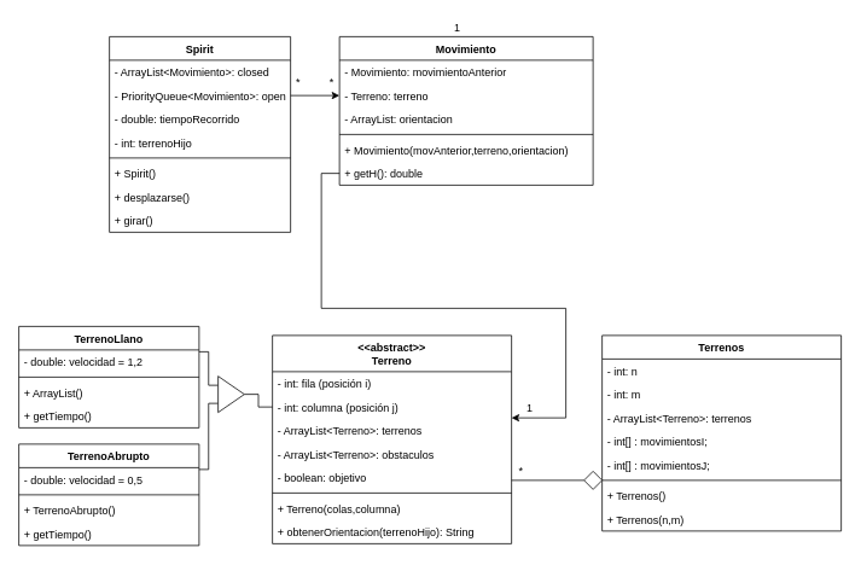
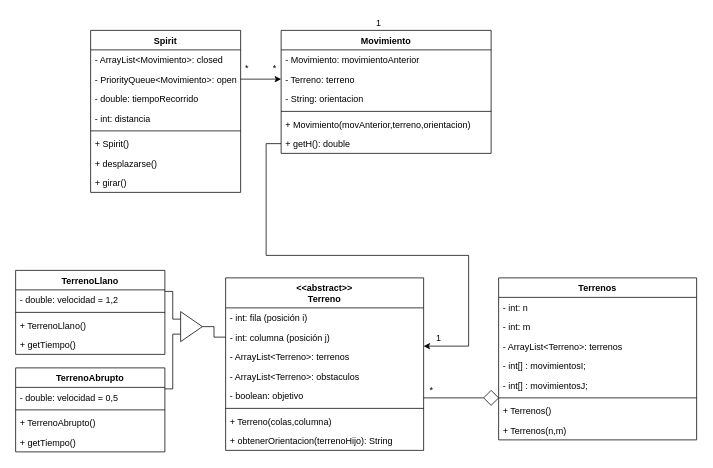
  <mxCell id="0" />
  <mxCell id="1" parent="0" />
  <mxCell id="2" value="&lt;&lt;abstract&gt;&gt;&#10;Terreno" style="swimlane;fontStyle=1;align=center;verticalAlign=top;childLayout=stackLayout;horizontal=1;startSize=40;horizontalStack=0;resizeParent=1;resizeParentMax=0;resizeLast=0;collapsible=1;marginBottom=0;" parent="1" vertex="1"><mxGeometry x="300" y="370" width="264" height="230" as="geometry" /></mxCell>
  <mxCell id="3" value="- int: fila (posición i)" style="text;strokeColor=none;fillColor=none;align=left;verticalAlign=top;spacingLeft=4;spacingRight=4;overflow=hidden;rotatable=0;points=[[0,0.5],[1,0.5]];portConstraint=eastwest;" parent="2" vertex="1"><mxGeometry y="40" width="264" height="26" as="geometry" /></mxCell>
  <mxCell id="4" value="- int: columna (posición j)" style="text;strokeColor=none;fillColor=none;align=left;verticalAlign=top;spacingLeft=4;spacingRight=4;overflow=hidden;rotatable=0;points=[[0,0.5],[1,0.5]];portConstraint=eastwest;" parent="2" vertex="1"><mxGeometry y="66" width="264" height="26" as="geometry" /></mxCell>
  <mxCell id="5" value="- ArrayList&lt;Terreno&gt;: terrenos" style="text;strokeColor=none;fillColor=none;align=left;verticalAlign=top;spacingLeft=4;spacingRight=4;overflow=hidden;rotatable=0;points=[[0,0.5],[1,0.5]];portConstraint=eastwest;" parent="2" vertex="1"><mxGeometry y="92" width="264" height="26" as="geometry" /></mxCell>
  <mxCell id="6" value="- ArrayList&lt;Terreno&gt;: obstaculos" style="text;strokeColor=none;fillColor=none;align=left;verticalAlign=top;spacingLeft=4;spacingRight=4;overflow=hidden;rotatable=0;points=[[0,0.5],[1,0.5]];portConstraint=eastwest;" parent="2" vertex="1"><mxGeometry y="118" width="264" height="26" as="geometry" /></mxCell>
  <mxCell id="7" value="- boolean: objetivo" style="text;strokeColor=none;fillColor=none;align=left;verticalAlign=top;spacingLeft=4;spacingRight=4;overflow=hidden;rotatable=0;points=[[0,0.5],[1,0.5]];portConstraint=eastwest;" parent="2" vertex="1"><mxGeometry y="144" width="264" height="26" as="geometry" /></mxCell>
  <mxCell id="8" value="" style="line;strokeWidth=1;fillColor=none;align=left;verticalAlign=middle;spacingTop=-1;spacingLeft=3;spacingRight=3;rotatable=0;labelPosition=right;points=[];portConstraint=eastwest;" parent="2" vertex="1"><mxGeometry y="170" width="264" height="8" as="geometry" /></mxCell>
  <mxCell id="9" value="+ Terreno(colas,columna)" style="text;strokeColor=none;fillColor=none;align=left;verticalAlign=top;spacingLeft=4;spacingRight=4;overflow=hidden;rotatable=0;points=[[0,0.5],[1,0.5]];portConstraint=eastwest;" parent="2" vertex="1"><mxGeometry y="178" width="264" height="26" as="geometry" /></mxCell>
  <mxCell id="10" value="+ obtenerOrientacion(terrenoHijo): String" style="text;strokeColor=none;fillColor=none;align=left;verticalAlign=top;spacingLeft=4;spacingRight=4;overflow=hidden;rotatable=0;points=[[0,0.5],[1,0.5]];portConstraint=eastwest;" parent="2" vertex="1"><mxGeometry y="204" width="264" height="26" as="geometry" /></mxCell>
  <mxCell id="11" value="Spirit" style="swimlane;fontStyle=1;align=center;verticalAlign=top;childLayout=stackLayout;horizontal=1;startSize=26;horizontalStack=0;resizeParent=1;resizeParentMax=0;resizeLast=0;collapsible=1;marginBottom=0;" parent="1" vertex="1"><mxGeometry x="120" y="40" width="200" height="216" as="geometry" /></mxCell>
  <mxCell id="12" value="- ArrayList&lt;Movimiento&gt;: closed" style="text;strokeColor=none;fillColor=none;align=left;verticalAlign=top;spacingLeft=4;spacingRight=4;overflow=hidden;rotatable=0;points=[[0,0.5],[1,0.5]];portConstraint=eastwest;" parent="11" vertex="1"><mxGeometry y="26" width="200" height="26" as="geometry" /></mxCell>
  <mxCell id="13" value="- PriorityQueue&lt;Movimiento&gt;: open" style="text;strokeColor=none;fillColor=none;align=left;verticalAlign=top;spacingLeft=4;spacingRight=4;overflow=hidden;rotatable=0;points=[[0,0.5],[1,0.5]];portConstraint=eastwest;" parent="11" vertex="1"><mxGeometry y="52" width="200" height="26" as="geometry" /></mxCell>
  <mxCell id="14" value="- double: tiempoRecorrido" style="text;strokeColor=none;fillColor=none;align=left;verticalAlign=top;spacingLeft=4;spacingRight=4;overflow=hidden;rotatable=0;points=[[0,0.5],[1,0.5]];portConstraint=eastwest;" parent="11" vertex="1"><mxGeometry y="78" width="200" height="26" as="geometry" /></mxCell>
- <mxCell id="15" value="- int: terrenoHijo" style="text;strokeColor=none;fillColor=none;align=left;verticalAlign=top;spacingLeft=4;spacingRight=4;overflow=hidden;rotatable=0;points=[[0,0.5],[1,0.5]];portConstraint=eastwest;" parent="11" vertex="1"><mxGeometry y="104" width="200" height="26" as="geometry" /></mxCell>
+ <mxCell id="15" value="- int: distancia" style="text;strokeColor=none;fillColor=none;align=left;verticalAlign=top;spacingLeft=4;spacingRight=4;overflow=hidden;rotatable=0;points=[[0,0.5],[1,0.5]];portConstraint=eastwest;" parent="11" vertex="1"><mxGeometry y="104" width="200" height="26" as="geometry" /></mxCell>
  <mxCell id="16" value="" style="line;strokeWidth=1;fillColor=none;align=left;verticalAlign=middle;spacingTop=-1;spacingLeft=3;spacingRight=3;rotatable=0;labelPosition=right;points=[];portConstraint=eastwest;" parent="11" vertex="1"><mxGeometry y="130" width="200" height="8" as="geometry" /></mxCell>
  <mxCell id="17" value="+ Spirit()" style="text;strokeColor=none;fillColor=none;align=left;verticalAlign=top;spacingLeft=4;spacingRight=4;overflow=hidden;rotatable=0;points=[[0,0.5],[1,0.5]];portConstraint=eastwest;" parent="11" vertex="1"><mxGeometry y="138" width="200" height="26" as="geometry" /></mxCell>
  <mxCell id="18" value="+ desplazarse()" style="text;strokeColor=none;fillColor=none;align=left;verticalAlign=top;spacingLeft=4;spacingRight=4;overflow=hidden;rotatable=0;points=[[0,0.5],[1,0.5]];portConstraint=eastwest;" parent="11" vertex="1"><mxGeometry y="164" width="200" height="26" as="geometry" /></mxCell>
  <mxCell id="19" value="+ girar()" style="text;strokeColor=none;fillColor=none;align=left;verticalAlign=top;spacingLeft=4;spacingRight=4;overflow=hidden;rotatable=0;points=[[0,0.5],[1,0.5]];portConstraint=eastwest;" parent="11" vertex="1"><mxGeometry y="190" width="200" height="26" as="geometry" /></mxCell>
  <mxCell id="20" style="edgeStyle=orthogonalEdgeStyle;html=1;exitX=1;exitY=0.25;exitDx=0;exitDy=0;entryX=0;entryY=0.25;entryDx=0;entryDy=0;rounded=0;endArrow=none;endFill=0;" parent="1" source="21" target="33" edge="1"><mxGeometry relative="1" as="geometry" /></mxCell>
  <mxCell id="21" value="TerrenoLlano" style="swimlane;fontStyle=1;align=center;verticalAlign=top;childLayout=stackLayout;horizontal=1;startSize=26;horizontalStack=0;resizeParent=1;resizeParentMax=0;resizeLast=0;collapsible=1;marginBottom=0;" parent="1" vertex="1"><mxGeometry x="20" y="360" width="199" height="112" as="geometry" /></mxCell>
  <mxCell id="22" value="- double: velocidad = 1,2" style="text;strokeColor=none;fillColor=none;align=left;verticalAlign=top;spacingLeft=4;spacingRight=4;overflow=hidden;rotatable=0;points=[[0,0.5],[1,0.5]];portConstraint=eastwest;" parent="21" vertex="1"><mxGeometry y="26" width="199" height="26" as="geometry" /></mxCell>
  <mxCell id="23" value="" style="line;strokeWidth=1;fillColor=none;align=left;verticalAlign=middle;spacingTop=-1;spacingLeft=3;spacingRight=3;rotatable=0;labelPosition=right;points=[];portConstraint=eastwest;" parent="21" vertex="1"><mxGeometry y="52" width="199" height="8" as="geometry" /></mxCell>
- <mxCell id="24" value="+ ArrayList()" style="text;strokeColor=none;fillColor=none;align=left;verticalAlign=top;spacingLeft=4;spacingRight=4;overflow=hidden;rotatable=0;points=[[0,0.5],[1,0.5]];portConstraint=eastwest;" parent="21" vertex="1"><mxGeometry y="60" width="199" height="26" as="geometry" /></mxCell>
+ <mxCell id="24" value="+ TerrenoLlano()" style="text;strokeColor=none;fillColor=none;align=left;verticalAlign=top;spacingLeft=4;spacingRight=4;overflow=hidden;rotatable=0;points=[[0,0.5],[1,0.5]];portConstraint=eastwest;" parent="21" vertex="1"><mxGeometry y="60" width="199" height="26" as="geometry" /></mxCell>
  <mxCell id="25" value="+ getTiempo()" style="text;strokeColor=none;fillColor=none;align=left;verticalAlign=top;spacingLeft=4;spacingRight=4;overflow=hidden;rotatable=0;points=[[0,0.5],[1,0.5]];portConstraint=eastwest;" parent="21" vertex="1"><mxGeometry y="86" width="199" height="26" as="geometry" /></mxCell>
  <mxCell id="26" style="edgeStyle=orthogonalEdgeStyle;html=1;exitX=1;exitY=0.25;exitDx=0;exitDy=0;entryX=0;entryY=0.75;entryDx=0;entryDy=0;rounded=0;endArrow=none;endFill=0;" parent="1" source="27" target="33" edge="1"><mxGeometry relative="1" as="geometry" /></mxCell>
  <mxCell id="27" value="TerrenoAbrupto" style="swimlane;fontStyle=1;align=center;verticalAlign=top;childLayout=stackLayout;horizontal=1;startSize=26;horizontalStack=0;resizeParent=1;resizeParentMax=0;resizeLast=0;collapsible=1;marginBottom=0;" parent="1" vertex="1"><mxGeometry x="20" y="490" width="199" height="112" as="geometry" /></mxCell>
  <mxCell id="28" value="- double: velocidad = 0,5" style="text;strokeColor=none;fillColor=none;align=left;verticalAlign=top;spacingLeft=4;spacingRight=4;overflow=hidden;rotatable=0;points=[[0,0.5],[1,0.5]];portConstraint=eastwest;" parent="27" vertex="1"><mxGeometry y="26" width="199" height="26" as="geometry" /></mxCell>
  <mxCell id="29" value="" style="line;strokeWidth=1;fillColor=none;align=left;verticalAlign=middle;spacingTop=-1;spacingLeft=3;spacingRight=3;rotatable=0;labelPosition=right;points=[];portConstraint=eastwest;" parent="27" vertex="1"><mxGeometry y="52" width="199" height="8" as="geometry" /></mxCell>
  <mxCell id="30" value="+ TerrenoAbrupto()" style="text;strokeColor=none;fillColor=none;align=left;verticalAlign=top;spacingLeft=4;spacingRight=4;overflow=hidden;rotatable=0;points=[[0,0.5],[1,0.5]];portConstraint=eastwest;" parent="27" vertex="1"><mxGeometry y="60" width="199" height="26" as="geometry" /></mxCell>
  <mxCell id="31" value="+ getTiempo()" style="text;strokeColor=none;fillColor=none;align=left;verticalAlign=top;spacingLeft=4;spacingRight=4;overflow=hidden;rotatable=0;points=[[0,0.5],[1,0.5]];portConstraint=eastwest;" parent="27" vertex="1"><mxGeometry y="86" width="199" height="26" as="geometry" /></mxCell>
  <mxCell id="32" style="edgeStyle=orthogonalEdgeStyle;rounded=0;html=1;exitX=1;exitY=0.5;exitDx=0;exitDy=0;entryX=0;entryY=0.5;entryDx=0;entryDy=0;endArrow=none;endFill=0;" parent="1" source="33" target="4" edge="1"><mxGeometry relative="1" as="geometry" /></mxCell>
  <mxCell id="33" value="" style="triangle;whiteSpace=wrap;html=1;rotation=0;" parent="1" vertex="1"><mxGeometry x="240" y="415" width="29" height="40" as="geometry" /></mxCell>
  <mxCell id="34" style="edgeStyle=orthogonalEdgeStyle;rounded=0;html=1;exitX=1;exitY=0.5;exitDx=0;exitDy=0;entryX=0;entryY=0.5;entryDx=0;entryDy=0;endArrow=classic;endFill=1;" parent="1" source="13" target="39" edge="1"><mxGeometry relative="1" as="geometry" /></mxCell>
  <mxCell id="35" value="*" style="text;html=1;align=center;verticalAlign=middle;resizable=0;points=[];autosize=1;strokeColor=none;fillColor=none;" parent="1" vertex="1"><mxGeometry x="355" y="80" width="20" height="20" as="geometry" /></mxCell>
  <mxCell id="36" value="*" style="text;html=1;align=center;verticalAlign=middle;resizable=0;points=[];autosize=1;strokeColor=none;fillColor=none;" parent="1" vertex="1"><mxGeometry x="318" y="80" width="20" height="20" as="geometry" /></mxCell>
  <mxCell id="37" value="Movimiento" style="swimlane;fontStyle=1;align=center;verticalAlign=top;childLayout=stackLayout;horizontal=1;startSize=26;horizontalStack=0;resizeParent=1;resizeParentMax=0;resizeLast=0;collapsible=1;marginBottom=0;" parent="1" vertex="1"><mxGeometry x="374" y="40" width="280" height="164" as="geometry" /></mxCell>
  <mxCell id="38" value="- Movimiento: movimientoAnterior" style="text;strokeColor=none;fillColor=none;align=left;verticalAlign=top;spacingLeft=4;spacingRight=4;overflow=hidden;rotatable=0;points=[[0,0.5],[1,0.5]];portConstraint=eastwest;" parent="37" vertex="1"><mxGeometry y="26" width="280" height="26" as="geometry" /></mxCell>
  <mxCell id="39" value="- Terreno: terreno" style="text;strokeColor=none;fillColor=none;align=left;verticalAlign=top;spacingLeft=4;spacingRight=4;overflow=hidden;rotatable=0;points=[[0,0.5],[1,0.5]];portConstraint=eastwest;" parent="37" vertex="1"><mxGeometry y="52" width="280" height="26" as="geometry" /></mxCell>
- <mxCell id="40" value="- ArrayList: orientacion" style="text;strokeColor=none;fillColor=none;align=left;verticalAlign=top;spacingLeft=4;spacingRight=4;overflow=hidden;rotatable=0;points=[[0,0.5],[1,0.5]];portConstraint=eastwest;" parent="37" vertex="1"><mxGeometry y="78" width="280" height="26" as="geometry" /></mxCell>
+ <mxCell id="40" value="- String: orientacion" style="text;strokeColor=none;fillColor=none;align=left;verticalAlign=top;spacingLeft=4;spacingRight=4;overflow=hidden;rotatable=0;points=[[0,0.5],[1,0.5]];portConstraint=eastwest;" parent="37" vertex="1"><mxGeometry y="78" width="280" height="26" as="geometry" /></mxCell>
  <mxCell id="41" value="" style="line;strokeWidth=1;fillColor=none;align=left;verticalAlign=middle;spacingTop=-1;spacingLeft=3;spacingRight=3;rotatable=0;labelPosition=right;points=[];portConstraint=eastwest;" parent="37" vertex="1"><mxGeometry y="104" width="280" height="8" as="geometry" /></mxCell>
  <mxCell id="42" value="+ Movimiento(movAnterior,terreno,orientacion)" style="text;strokeColor=none;fillColor=none;align=left;verticalAlign=top;spacingLeft=4;spacingRight=4;overflow=hidden;rotatable=0;points=[[0,0.5],[1,0.5]];portConstraint=eastwest;" parent="37" vertex="1"><mxGeometry y="112" width="280" height="26" as="geometry" /></mxCell>
  <mxCell id="43" value="+ getH(): double" style="text;strokeColor=none;fillColor=none;align=left;verticalAlign=top;spacingLeft=4;spacingRight=4;overflow=hidden;rotatable=0;points=[[0,0.5],[1,0.5]];portConstraint=eastwest;" parent="37" vertex="1"><mxGeometry y="138" width="280" height="26" as="geometry" /></mxCell>
  <mxCell id="44" style="edgeStyle=orthogonalEdgeStyle;html=1;rounded=0;exitX=0;exitY=0.5;exitDx=0;exitDy=0;" parent="1" source="43" edge="1"><mxGeometry relative="1" as="geometry"><Array as="points"><mxPoint x="354" y="191" /><mxPoint x="354" y="340" /><mxPoint x="624" y="340" /><mxPoint x="624" y="461" /></Array><mxPoint x="684" y="240" as="sourcePoint" /><mxPoint x="564" y="461" as="targetPoint" /></mxGeometry></mxCell>
  <mxCell id="45" value="1" style="text;html=1;align=center;verticalAlign=middle;resizable=0;points=[];autosize=1;strokeColor=none;fillColor=none;" parent="1" vertex="1"><mxGeometry x="574" y="440" width="20" height="20" as="geometry" /></mxCell>
  <mxCell id="46" value="Terrenos" style="swimlane;fontStyle=1;align=center;verticalAlign=top;childLayout=stackLayout;horizontal=1;startSize=26;horizontalStack=0;resizeParent=1;resizeParentMax=0;resizeLast=0;collapsible=1;marginBottom=0;" parent="1" vertex="1"><mxGeometry x="664" y="370" width="264" height="216" as="geometry" /></mxCell>
  <mxCell id="47" value="- int: n" style="text;strokeColor=none;fillColor=none;align=left;verticalAlign=top;spacingLeft=4;spacingRight=4;overflow=hidden;rotatable=0;points=[[0,0.5],[1,0.5]];portConstraint=eastwest;" parent="46" vertex="1"><mxGeometry y="26" width="264" height="26" as="geometry" /></mxCell>
  <mxCell id="48" value="- int: m" style="text;strokeColor=none;fillColor=none;align=left;verticalAlign=top;spacingLeft=4;spacingRight=4;overflow=hidden;rotatable=0;points=[[0,0.5],[1,0.5]];portConstraint=eastwest;" parent="46" vertex="1"><mxGeometry y="52" width="264" height="26" as="geometry" /></mxCell>
  <mxCell id="49" value="- ArrayList&lt;Terreno&gt;: terrenos" style="text;strokeColor=none;fillColor=none;align=left;verticalAlign=top;spacingLeft=4;spacingRight=4;overflow=hidden;rotatable=0;points=[[0,0.5],[1,0.5]];portConstraint=eastwest;" parent="46" vertex="1"><mxGeometry y="78" width="264" height="26" as="geometry" /></mxCell>
  <mxCell id="50" value="- int[] : movimientosI;" style="text;strokeColor=none;fillColor=none;align=left;verticalAlign=top;spacingLeft=4;spacingRight=4;overflow=hidden;rotatable=0;points=[[0,0.5],[1,0.5]];portConstraint=eastwest;" parent="46" vertex="1"><mxGeometry y="104" width="264" height="26" as="geometry" /></mxCell>
  <mxCell id="51" value="- int[] : movimientosJ;" style="text;strokeColor=none;fillColor=none;align=left;verticalAlign=top;spacingLeft=4;spacingRight=4;overflow=hidden;rotatable=0;points=[[0,0.5],[1,0.5]];portConstraint=eastwest;" parent="46" vertex="1"><mxGeometry y="130" width="264" height="26" as="geometry" /></mxCell>
  <mxCell id="52" value="" style="line;strokeWidth=1;fillColor=none;align=left;verticalAlign=middle;spacingTop=-1;spacingLeft=3;spacingRight=3;rotatable=0;labelPosition=right;points=[];portConstraint=eastwest;" parent="46" vertex="1"><mxGeometry y="156" width="264" height="8" as="geometry" /></mxCell>
  <mxCell id="53" value="+ Terrenos()" style="text;strokeColor=none;fillColor=none;align=left;verticalAlign=top;spacingLeft=4;spacingRight=4;overflow=hidden;rotatable=0;points=[[0,0.5],[1,0.5]];portConstraint=eastwest;" parent="46" vertex="1"><mxGeometry y="164" width="264" height="26" as="geometry" /></mxCell>
  <mxCell id="54" value="+ Terrenos(n,m)" style="text;strokeColor=none;fillColor=none;align=left;verticalAlign=top;spacingLeft=4;spacingRight=4;overflow=hidden;rotatable=0;points=[[0,0.5],[1,0.5]];portConstraint=eastwest;" parent="46" vertex="1"><mxGeometry y="190" width="264" height="26" as="geometry" /></mxCell>
  <mxCell id="55" style="edgeStyle=none;html=1;exitX=0;exitY=0.5;exitDx=0;exitDy=0;endArrow=none;endFill=0;" parent="1" source="56" edge="1"><mxGeometry relative="1" as="geometry"><mxPoint x="564" y="530" as="targetPoint" /></mxGeometry></mxCell>
  <mxCell id="56" value="" style="rhombus;whiteSpace=wrap;html=1;" parent="1" vertex="1"><mxGeometry x="644" y="520" width="20" height="20" as="geometry" /></mxCell>
  <mxCell id="57" value="*" style="text;html=1;align=center;verticalAlign=middle;resizable=0;points=[];autosize=1;strokeColor=none;fillColor=none;" parent="1" vertex="1"><mxGeometry x="564" y="510" width="20" height="20" as="geometry" /></mxCell>
  <mxCell id="58" value="1" style="text;html=1;align=center;verticalAlign=middle;resizable=0;points=[];autosize=1;strokeColor=none;fillColor=none;" parent="1" vertex="1"><mxGeometry x="494" y="20" width="20" height="20" as="geometry" /></mxCell>
